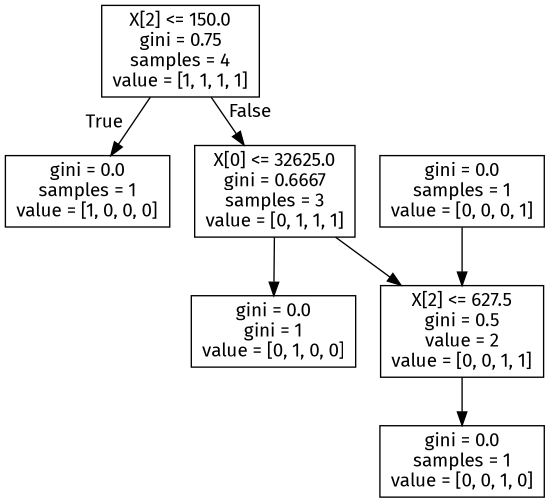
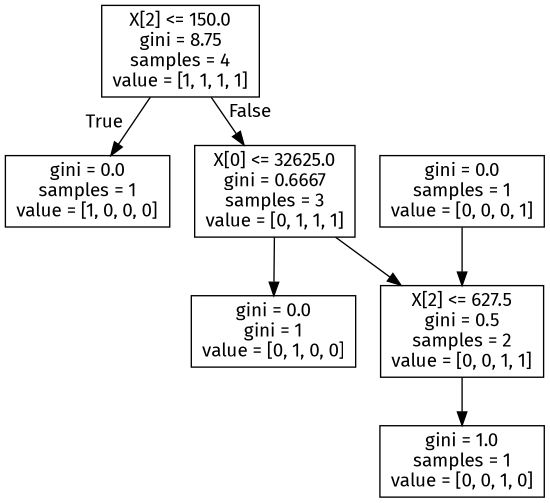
  digraph {
    fontname="Fira Sans"
    node [fontname="Fira Sans" shape=box]
    edge [fontname="Fira Sans"]
-   n1 [label="X[2] <= 150.0\ngini = 0.75\nsamples = 4\nvalue = [1, 1, 1, 1]"]
+   n1 [label="X[2] <= 150.0\ngini = 8.75\nsamples = 4\nvalue = [1, 1, 1, 1]"]
    n2 [label="gini = 0.0\nsamples = 1\nvalue = [1, 0, 0, 0]"]
    n3 [label="X[0] <= 32625.0\ngini = 0.6667\nsamples = 3\nvalue = [0, 1, 1, 1]"]
    n4 [label="gini = 0.0\ngini = 1\nvalue = [0, 1, 0, 0]"]
-   n5 [label="X[2] <= 627.5\ngini = 0.5\nvalue = 2\nvalue = [0, 0, 1, 1]"]
-   n6 [label="gini = 0.0\nsamples = 1\nvalue = [0, 0, 1, 0]"]
+   n5 [label="X[2] <= 627.5\ngini = 0.5\nsamples = 2\nvalue = [0, 0, 1, 1]"]
+   n6 [label="gini = 1.0\nsamples = 1\nvalue = [0, 0, 1, 0]"]
    n7 [label="gini = 0.0\nsamples = 1\nvalue = [0, 0, 0, 1]"]
    n1 -> n2 [headlabel=True labelangle=45 labeldistance=2.5]
    n1 -> n3 [headlabel=False labelangle=-45 labeldistance=2.5]
    n3 -> n4
    n3 -> n5
    n5 -> n6
    n7 -> n5
  }
